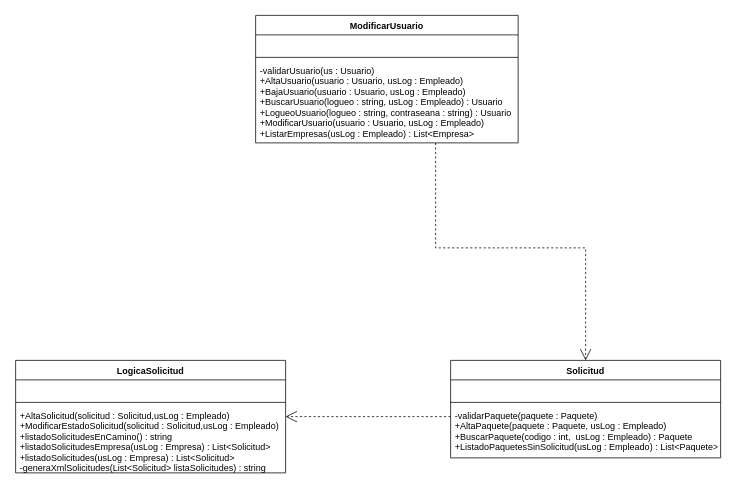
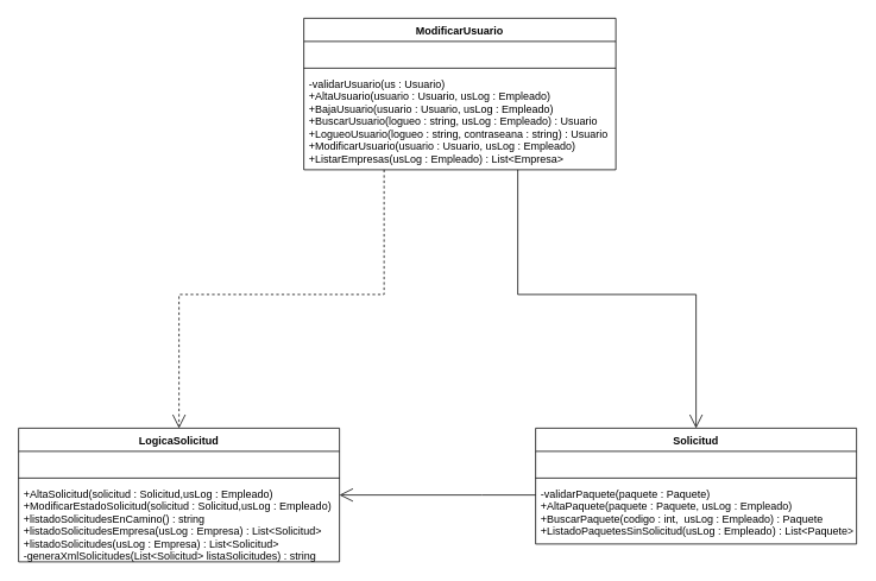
  <mxCell id="0" />
  <mxCell id="1" parent="0" />
- <mxCell id="3" style="edgeStyle=orthogonalEdgeStyle;rounded=0;orthogonalLoop=1;jettySize=auto;html=1;entryX=0.5;entryY=0;entryDx=0;entryDy=0;dashed=1;endArrow=open;endFill=0;endSize=13;" edge="1" parent="1" source="4" target="9"><mxGeometry relative="1" as="geometry"><Array as="points"><mxPoint x="580" y="330" /><mxPoint x="780" y="330" /></Array></mxGeometry></mxCell>
+ <mxCell id="2" style="edgeStyle=orthogonalEdgeStyle;rounded=0;orthogonalLoop=1;jettySize=auto;html=1;entryX=0.5;entryY=0;entryDx=0;entryDy=0;dashed=1;endArrow=open;endFill=0;endSize=13;" edge="1" parent="1" source="4" target="13"><mxGeometry relative="1" as="geometry"><Array as="points"><mxPoint x="430" y="330" /><mxPoint x="200" y="330" /></Array></mxGeometry></mxCell>
+ <mxCell id="3" style="edgeStyle=orthogonalEdgeStyle;rounded=0;orthogonalLoop=1;jettySize=auto;html=1;entryX=0.5;entryY=0;entryDx=0;entryDy=0;dashed=0;endArrow=open;endFill=0;endSize=13;" edge="1" parent="1" source="4" target="9"><mxGeometry relative="1" as="geometry"><Array as="points"><mxPoint x="580" y="330" /><mxPoint x="780" y="330" /></Array></mxGeometry></mxCell>
  <mxCell id="4" value="ModificarUsuario" style="swimlane;fontStyle=1;align=center;verticalAlign=top;childLayout=stackLayout;horizontal=1;startSize=26;horizontalStack=0;resizeParent=1;resizeParentMax=0;resizeLast=0;collapsible=1;marginBottom=0;" vertex="1" parent="1"><mxGeometry x="340" y="20" width="350" height="170" as="geometry" /></mxCell>
  <mxCell id="5" value="  " style="text;strokeColor=none;fillColor=none;align=left;verticalAlign=top;spacingLeft=4;spacingRight=4;overflow=hidden;rotatable=0;points=[[0,0.5],[1,0.5]];portConstraint=eastwest;" vertex="1" parent="4"><mxGeometry y="26" width="350" height="26" as="geometry" /></mxCell>
  <mxCell id="6" value="" style="line;strokeWidth=1;fillColor=none;align=left;verticalAlign=middle;spacingTop=-1;spacingLeft=3;spacingRight=3;rotatable=0;labelPosition=right;points=[];portConstraint=eastwest;" vertex="1" parent="4"><mxGeometry y="52" width="350" height="8" as="geometry" /></mxCell>
  <mxCell id="7" value="-validarUsuario(us : Usuario)&#10;+AltaUsuario(usuario : Usuario, usLog : Empleado)&#10;+BajaUsuario(usuario : Usuario, usLog : Empleado)&#10;+BuscarUsuario(logueo : string, usLog : Empleado) : Usuario&#10;+LogueoUsuario(logueo : string, contraseana : string) : Usuario&#10;+ModificarUsuario(usuario : Usuario, usLog : Empleado)&#10;+ListarEmpresas(usLog : Empleado) : List&lt;Empresa&gt; &#10;" style="text;strokeColor=none;fillColor=none;align=left;verticalAlign=top;spacingLeft=4;spacingRight=4;overflow=hidden;rotatable=0;points=[[0,0.5],[1,0.5]];portConstraint=eastwest;" vertex="1" parent="4"><mxGeometry y="60" width="350" height="110" as="geometry" /></mxCell>
- <mxCell id="8" style="edgeStyle=orthogonalEdgeStyle;rounded=0;orthogonalLoop=1;jettySize=auto;html=1;dashed=1;endArrow=open;endFill=0;endSize=13;" edge="1" parent="1" source="9" target="13"><mxGeometry relative="1" as="geometry"><Array as="points"><mxPoint x="540" y="555" /><mxPoint x="540" y="555" /></Array></mxGeometry></mxCell>
+ <mxCell id="8" style="edgeStyle=orthogonalEdgeStyle;rounded=0;orthogonalLoop=1;jettySize=auto;html=1;dashed=0;endArrow=open;endFill=0;endSize=13;" edge="1" parent="1" source="9" target="13"><mxGeometry relative="1" as="geometry"><Array as="points"><mxPoint x="540" y="555" /><mxPoint x="540" y="555" /></Array></mxGeometry></mxCell>
  <mxCell id="9" value="Solicitud" style="swimlane;fontStyle=1;align=center;verticalAlign=top;childLayout=stackLayout;horizontal=1;startSize=26;horizontalStack=0;resizeParent=1;resizeParentMax=0;resizeLast=0;collapsible=1;marginBottom=0;" vertex="1" parent="1"><mxGeometry x="600" y="480" width="360" height="130" as="geometry" /></mxCell>
  <mxCell id="10" value="  " style="text;strokeColor=none;fillColor=none;align=left;verticalAlign=top;spacingLeft=4;spacingRight=4;overflow=hidden;rotatable=0;points=[[0,0.5],[1,0.5]];portConstraint=eastwest;" vertex="1" parent="9"><mxGeometry y="26" width="360" height="26" as="geometry" /></mxCell>
  <mxCell id="11" value="" style="line;strokeWidth=1;fillColor=none;align=left;verticalAlign=middle;spacingTop=-1;spacingLeft=3;spacingRight=3;rotatable=0;labelPosition=right;points=[];portConstraint=eastwest;" vertex="1" parent="9"><mxGeometry y="52" width="360" height="8" as="geometry" /></mxCell>
  <mxCell id="12" value="-validarPaquete(paquete : Paquete)&#10;+AltaPaquete(paquete : Paquete, usLog : Empleado)&#10;+BuscarPaquete(codigo : int,  usLog : Empleado) : Paquete&#10;+ListadoPaquetesSinSolicitud(usLog : Empleado) : List&lt;Paquete&gt;" style="text;strokeColor=none;fillColor=none;align=left;verticalAlign=top;spacingLeft=4;spacingRight=4;overflow=hidden;rotatable=0;points=[[0,0.5],[1,0.5]];portConstraint=eastwest;" vertex="1" parent="9"><mxGeometry y="60" width="360" height="70" as="geometry" /></mxCell>
  <mxCell id="13" value="LogicaSolicitud" style="swimlane;fontStyle=1;align=center;verticalAlign=top;childLayout=stackLayout;horizontal=1;startSize=26;horizontalStack=0;resizeParent=1;resizeParentMax=0;resizeLast=0;collapsible=1;marginBottom=0;" vertex="1" parent="1"><mxGeometry x="20" y="480" width="360" height="150" as="geometry" /></mxCell>
  <mxCell id="14" value="  " style="text;strokeColor=none;fillColor=none;align=left;verticalAlign=top;spacingLeft=4;spacingRight=4;overflow=hidden;rotatable=0;points=[[0,0.5],[1,0.5]];portConstraint=eastwest;" vertex="1" parent="13"><mxGeometry y="26" width="360" height="26" as="geometry" /></mxCell>
  <mxCell id="15" value="" style="line;strokeWidth=1;fillColor=none;align=left;verticalAlign=middle;spacingTop=-1;spacingLeft=3;spacingRight=3;rotatable=0;labelPosition=right;points=[];portConstraint=eastwest;" vertex="1" parent="13"><mxGeometry y="52" width="360" height="8" as="geometry" /></mxCell>
  <mxCell id="16" value="+AltaSolicitud(solicitud : Solicitud,usLog : Empleado)&#10;+ModificarEstadoSolicitud(solicitud : Solicitud,usLog : Empleado)&#10;+listadoSolicitudesEnCamino() : string&#10;+listadoSolicitudesEmpresa(usLog : Empresa) : List&lt;Solicitud&gt;&#10;+listadoSolicitudes(usLog : Empresa) : List&lt;Solicitud&gt;&#10;-generaXmlSolicitudes(List&lt;Solicitud&gt; listaSolicitudes) : string" style="text;strokeColor=none;fillColor=none;align=left;verticalAlign=top;spacingLeft=4;spacingRight=4;overflow=hidden;rotatable=0;points=[[0,0.5],[1,0.5]];portConstraint=eastwest;" vertex="1" parent="13"><mxGeometry y="60" width="360" height="90" as="geometry" /></mxCell>
